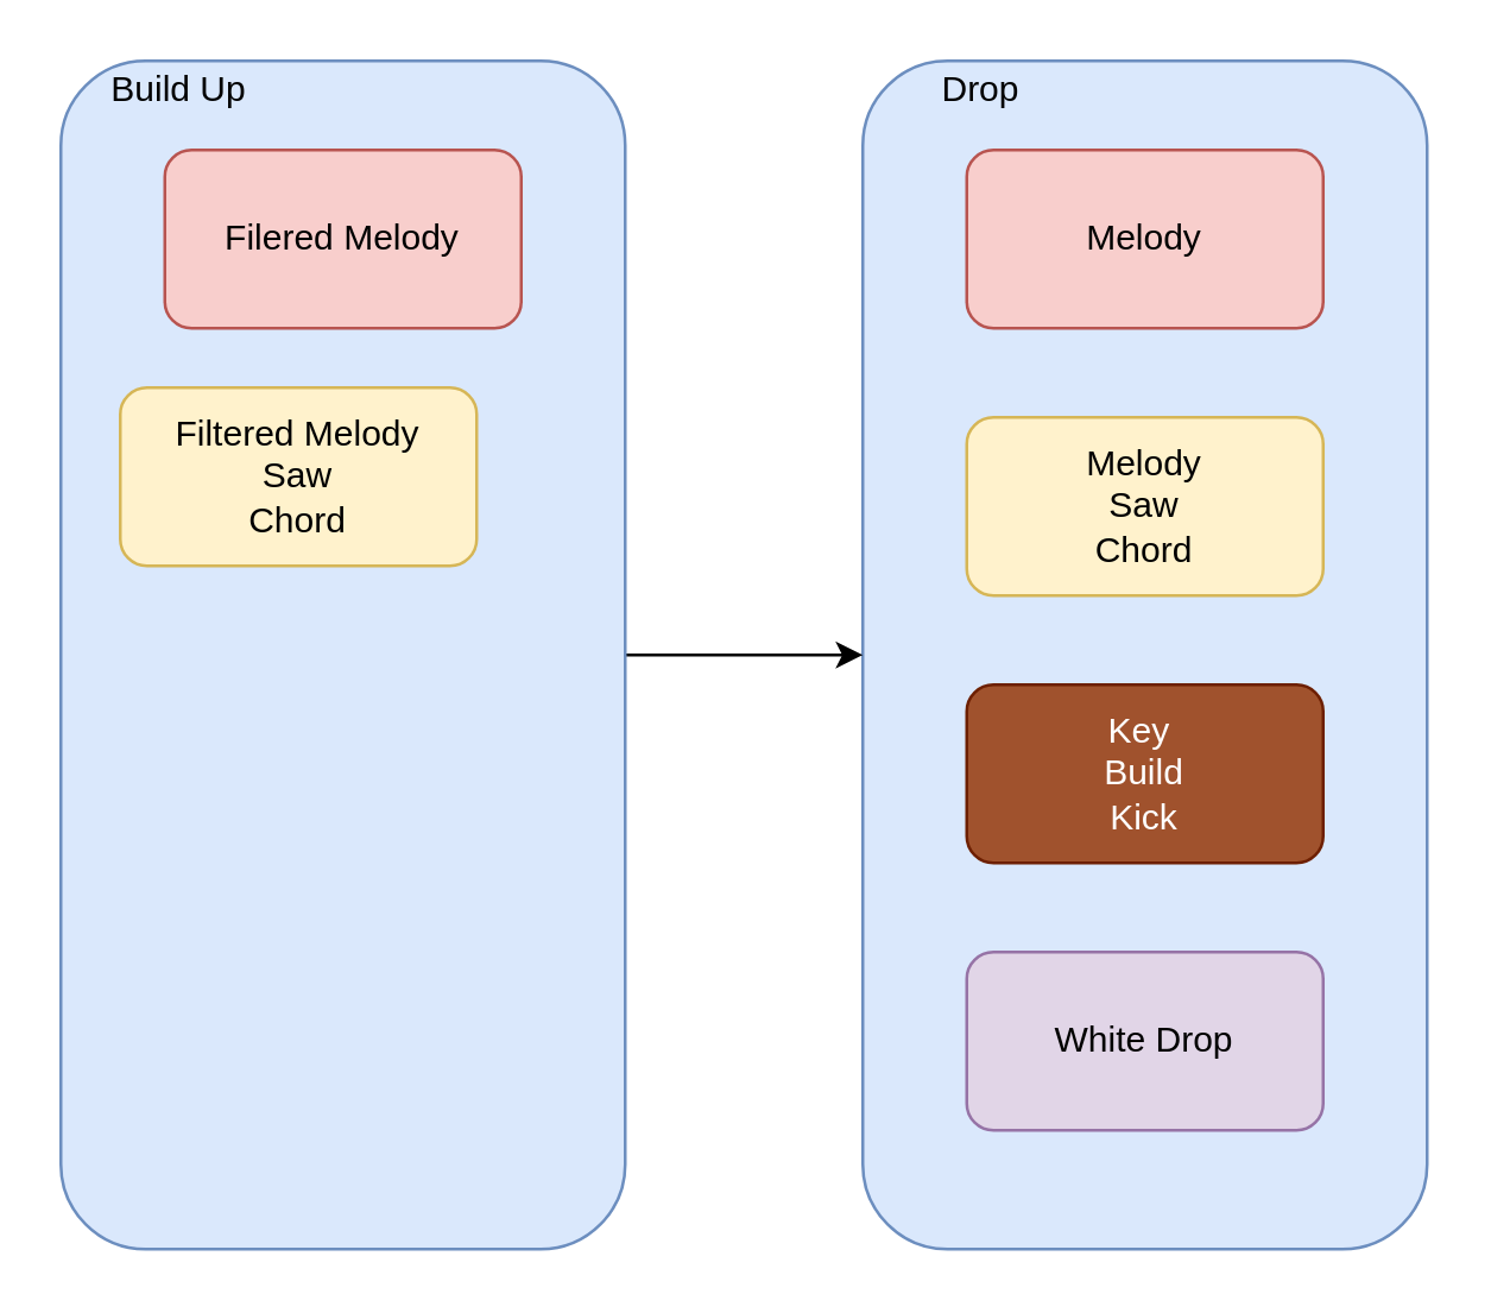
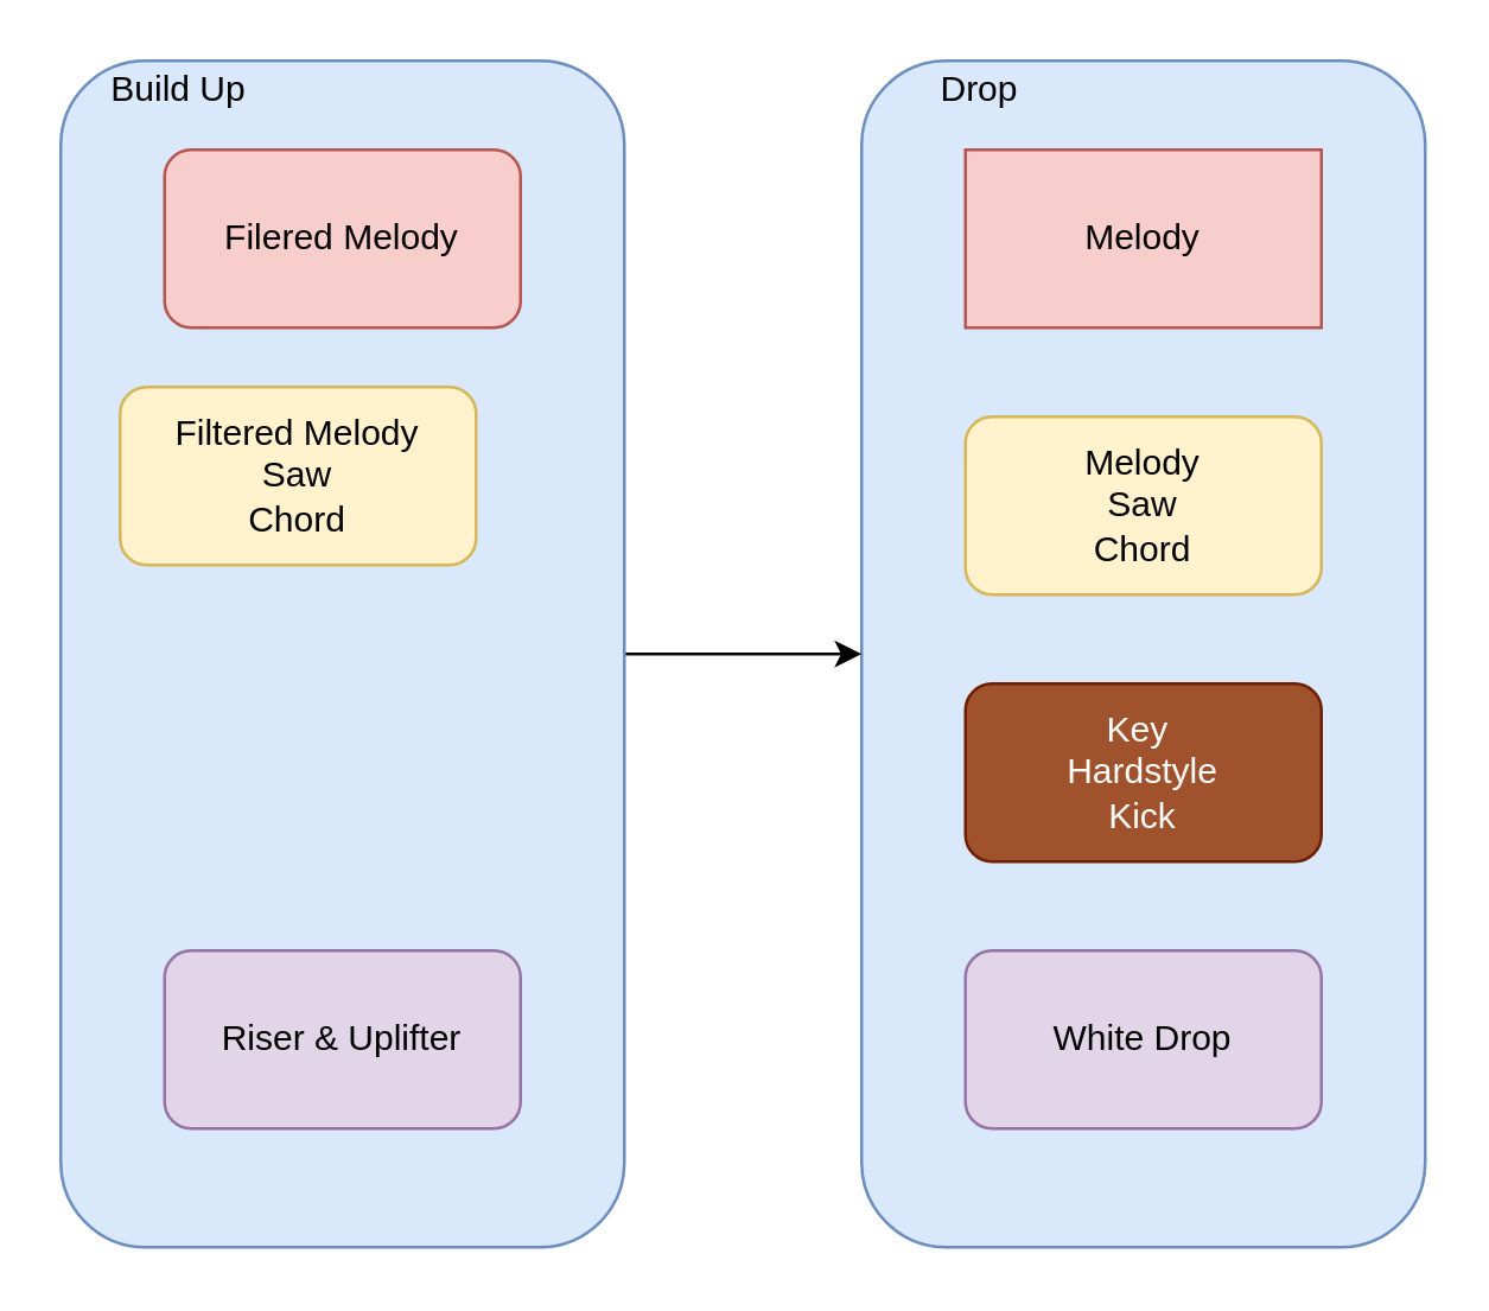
  <mxCell id="0" />
  <mxCell id="1" parent="0" />
  <mxCell id="2" value="" style="rounded=1;whiteSpace=wrap;html=1;fillColor=#dae8fc;strokeColor=#6c8ebf;" vertex="1" parent="1"><mxGeometry x="290" y="20" width="190" height="400" as="geometry" /></mxCell>
- <mxCell id="3" value="Melody" style="rounded=1;whiteSpace=wrap;html=1;fillColor=#f8cecc;strokeColor=#b85450;" vertex="1" parent="1"><mxGeometry x="325" y="50" width="120" height="60" as="geometry" /></mxCell>
+ <mxCell id="3" value="Melody" style="whiteSpace=wrap;html=1;fillColor=#f8cecc;strokeColor=#b85450;rounded=0;" vertex="1" parent="1"><mxGeometry x="325" y="50" width="120" height="60" as="geometry" /></mxCell>
  <mxCell id="4" value="Melody&lt;br&gt;Saw&lt;br&gt;Chord" style="rounded=1;whiteSpace=wrap;html=1;fillColor=#fff2cc;strokeColor=#d6b656;" vertex="1" parent="1"><mxGeometry x="325" y="140" width="120" height="60" as="geometry" /></mxCell>
- <mxCell id="5" value="Key&amp;nbsp;&lt;br&gt;Build&lt;br&gt;Kick" style="rounded=1;whiteSpace=wrap;html=1;fillColor=#a0522d;strokeColor=#6D1F00;fontColor=#ffffff;" vertex="1" parent="1"><mxGeometry x="325" y="230" width="120" height="60" as="geometry" /></mxCell>
+ <mxCell id="5" value="Key&amp;nbsp;&lt;br&gt;Hardstyle&lt;br&gt;Kick" style="rounded=1;whiteSpace=wrap;html=1;fillColor=#a0522d;strokeColor=#6D1F00;fontColor=#ffffff;" vertex="1" parent="1"><mxGeometry x="325" y="230" width="120" height="60" as="geometry" /></mxCell>
  <mxCell id="6" style="edgeStyle=orthogonalEdgeStyle;rounded=0;orthogonalLoop=1;jettySize=auto;html=1;entryX=0;entryY=0.5;entryDx=0;entryDy=0;" edge="1" parent="1" source="7" target="2"><mxGeometry relative="1" as="geometry" /></mxCell>
  <mxCell id="7" value="" style="rounded=1;whiteSpace=wrap;html=1;fillColor=#dae8fc;strokeColor=#6c8ebf;" vertex="1" parent="1"><mxGeometry x="20" y="20" width="190" height="400" as="geometry" /></mxCell>
  <mxCell id="8" value="Filered Melody" style="rounded=1;whiteSpace=wrap;html=1;fillColor=#f8cecc;strokeColor=#b85450;" vertex="1" parent="1"><mxGeometry x="55" y="50" width="120" height="60" as="geometry" /></mxCell>
  <mxCell id="9" value="Filtered Melody&lt;br&gt;Saw&lt;br&gt;Chord" style="rounded=1;whiteSpace=wrap;html=1;fillColor=#fff2cc;strokeColor=#d6b656;" vertex="1" parent="1"><mxGeometry x="40" y="130" width="120" height="60" as="geometry" /></mxCell>
  <mxCell id="10" value="Build Up" style="text;html=1;strokeColor=none;fillColor=none;align=center;verticalAlign=middle;whiteSpace=wrap;rounded=0;" vertex="1" parent="1"><mxGeometry x="30" y="20" width="60" height="20" as="geometry" /></mxCell>
  <mxCell id="11" value="Drop" style="text;html=1;strokeColor=none;fillColor=none;align=center;verticalAlign=middle;whiteSpace=wrap;rounded=0;" vertex="1" parent="1"><mxGeometry x="300" y="20" width="60" height="20" as="geometry" /></mxCell>
+ <mxCell id="12" value="Riser &amp;amp; Uplifter" style="rounded=1;whiteSpace=wrap;html=1;fillColor=#e1d5e7;strokeColor=#9673a6;" vertex="1" parent="1"><mxGeometry x="55" y="320" width="120" height="60" as="geometry" /></mxCell>
  <mxCell id="13" value="White Drop" style="rounded=1;whiteSpace=wrap;html=1;fillColor=#e1d5e7;strokeColor=#9673a6;" vertex="1" parent="1"><mxGeometry x="325" y="320" width="120" height="60" as="geometry" /></mxCell>
